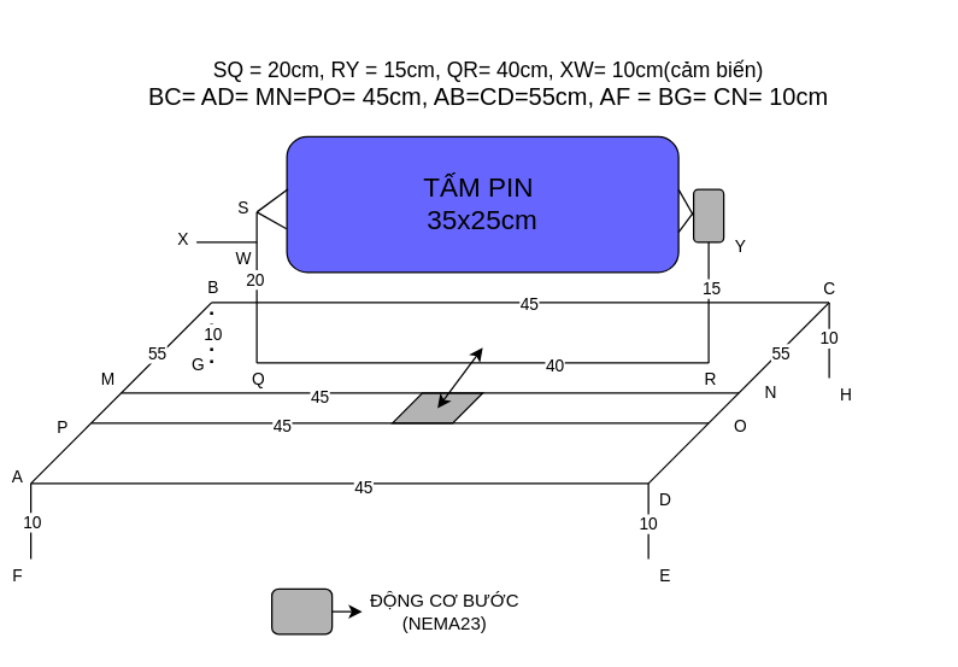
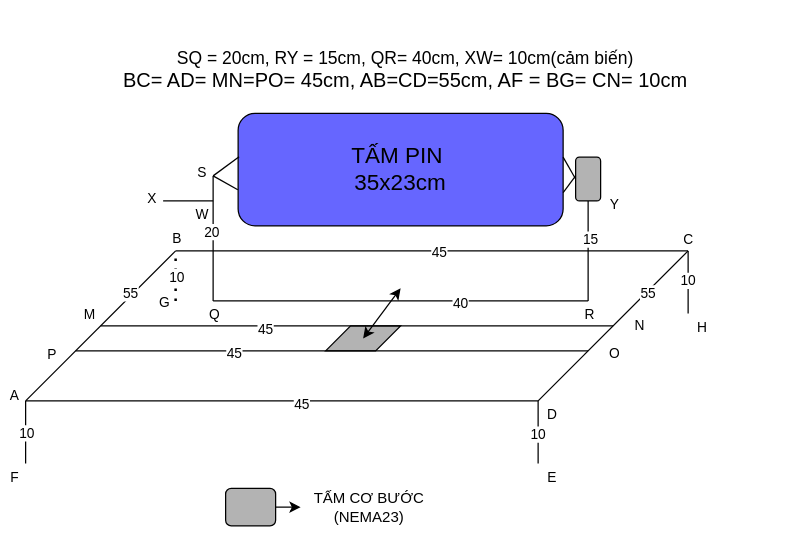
  <mxCell id="0" />
  <mxCell id="1" parent="0" />
  <mxCell id="2" value="" style="endArrow=none;html=1;rounded=0;" parent="1" edge="1"><mxGeometry width="50" height="50" relative="1" as="geometry"><mxPoint x="20" y="320" as="sourcePoint" /><mxPoint x="140" y="200" as="targetPoint" /></mxGeometry></mxCell>
  <mxCell id="3" value="A" style="edgeLabel;html=1;align=center;verticalAlign=middle;resizable=0;points=[];" parent="2" vertex="1" connectable="0"><mxGeometry x="0.172" y="-1" relative="1" as="geometry"><mxPoint x="-80" y="65" as="offset" /></mxGeometry></mxCell>
  <mxCell id="4" value="B" style="edgeLabel;html=1;align=center;verticalAlign=middle;resizable=0;points=[];" parent="2" vertex="1" connectable="0"><mxGeometry x="0.504" y="-1" relative="1" as="geometry"><mxPoint x="29" y="-41" as="offset" /></mxGeometry></mxCell>
  <mxCell id="5" value="55" style="edgeLabel;html=1;align=center;verticalAlign=middle;resizable=0;points=[];" vertex="1" connectable="0" parent="2"><mxGeometry x="0.414" y="2" relative="1" as="geometry"><mxPoint as="offset" /></mxGeometry></mxCell>
  <mxCell id="6" value="" style="endArrow=none;html=1;rounded=0;" parent="1" edge="1"><mxGeometry width="50" height="50" relative="1" as="geometry"><mxPoint x="140" y="200" as="sourcePoint" /><mxPoint x="550" y="200" as="targetPoint" /></mxGeometry></mxCell>
  <mxCell id="7" value="45" style="edgeLabel;html=1;align=center;verticalAlign=middle;resizable=0;points=[];" vertex="1" connectable="0" parent="6"><mxGeometry x="0.112" relative="1" as="geometry"><mxPoint x="-18" as="offset" /></mxGeometry></mxCell>
  <mxCell id="8" value="" style="endArrow=none;html=1;rounded=0;" parent="1" edge="1"><mxGeometry width="50" height="50" relative="1" as="geometry"><mxPoint x="20" y="320" as="sourcePoint" /><mxPoint x="430" y="320" as="targetPoint" /></mxGeometry></mxCell>
  <mxCell id="9" value="D" style="edgeLabel;html=1;align=center;verticalAlign=middle;resizable=0;points=[];" parent="8" vertex="1" connectable="0"><mxGeometry x="0.935" relative="1" as="geometry"><mxPoint x="23" y="10" as="offset" /></mxGeometry></mxCell>
  <mxCell id="10" value="45" style="edgeLabel;html=1;align=center;verticalAlign=middle;resizable=0;points=[];" vertex="1" connectable="0" parent="8"><mxGeometry x="0.162" y="-2" relative="1" as="geometry"><mxPoint x="-18" as="offset" /></mxGeometry></mxCell>
  <mxCell id="11" value="" style="endArrow=none;html=1;rounded=0;" parent="1" edge="1"><mxGeometry width="50" height="50" relative="1" as="geometry"><mxPoint x="20" y="370" as="sourcePoint" /><mxPoint x="20" y="320" as="targetPoint" /></mxGeometry></mxCell>
  <mxCell id="12" value="F" style="edgeLabel;html=1;align=center;verticalAlign=middle;resizable=0;points=[];" parent="11" vertex="1" connectable="0"><mxGeometry x="-0.397" y="1" relative="1" as="geometry"><mxPoint x="-9" y="25" as="offset" /></mxGeometry></mxCell>
  <mxCell id="13" value="10" style="edgeLabel;html=1;align=center;verticalAlign=middle;resizable=0;points=[];" vertex="1" connectable="0" parent="11"><mxGeometry x="-0.004" relative="1" as="geometry"><mxPoint as="offset" /></mxGeometry></mxCell>
  <mxCell id="14" value="" style="endArrow=none;html=1;rounded=0;" parent="1" edge="1"><mxGeometry width="50" height="50" relative="1" as="geometry"><mxPoint x="170" y="240" as="sourcePoint" /><mxPoint x="170" y="140" as="targetPoint" /></mxGeometry></mxCell>
  <mxCell id="15" value="S" style="edgeLabel;html=1;align=center;verticalAlign=middle;resizable=0;points=[];" parent="14" vertex="1" connectable="0"><mxGeometry x="0.759" relative="1" as="geometry"><mxPoint x="-10" y="-16" as="offset" /></mxGeometry></mxCell>
  <mxCell id="16" value="20" style="edgeLabel;html=1;align=center;verticalAlign=middle;resizable=0;points=[];" vertex="1" connectable="0" parent="14"><mxGeometry x="0.112" y="2" relative="1" as="geometry"><mxPoint as="offset" /></mxGeometry></mxCell>
- <mxCell id="17" value="&lt;font style=&quot;font-size: 18px;&quot;&gt;TẤM PIN&amp;nbsp;&lt;br&gt;35x25cm&lt;/font&gt;" style="rounded=1;whiteSpace=wrap;html=1;fillColor=#6666FF;" parent="1" vertex="1"><mxGeometry x="190" y="90" width="260" height="90" as="geometry" /></mxCell>
+ <mxCell id="17" value="&lt;font style=&quot;font-size: 18px;&quot;&gt;TẤM PIN&amp;nbsp;&lt;br&gt;35x23cm&lt;/font&gt;" style="rounded=1;whiteSpace=wrap;html=1;fillColor=#6666FF;" parent="1" vertex="1"><mxGeometry x="190" y="90" width="260" height="90" as="geometry" /></mxCell>
  <mxCell id="18" value="" style="endArrow=none;html=1;rounded=0;" parent="1" edge="1"><mxGeometry width="50" height="50" relative="1" as="geometry"><mxPoint x="430" y="320" as="sourcePoint" /><mxPoint x="550" y="200" as="targetPoint" /></mxGeometry></mxCell>
  <mxCell id="19" value="C" style="edgeLabel;html=1;align=center;verticalAlign=middle;resizable=0;points=[];" parent="18" vertex="1" connectable="0"><mxGeometry x="0.651" relative="1" as="geometry"><mxPoint x="21" y="-31" as="offset" /></mxGeometry></mxCell>
  <mxCell id="20" value="55" style="edgeLabel;html=1;align=center;verticalAlign=middle;resizable=0;points=[];" vertex="1" connectable="0" parent="18"><mxGeometry x="0.451" y="-1" relative="1" as="geometry"><mxPoint as="offset" /></mxGeometry></mxCell>
  <mxCell id="21" value="" style="endArrow=none;html=1;rounded=0;" parent="1" edge="1"><mxGeometry width="50" height="50" relative="1" as="geometry"><mxPoint x="470" y="240" as="sourcePoint" /><mxPoint x="470" y="160" as="targetPoint" /></mxGeometry></mxCell>
  <mxCell id="22" value="Y" style="edgeLabel;html=1;align=center;verticalAlign=middle;resizable=0;points=[];" vertex="1" connectable="0" parent="21"><mxGeometry x="0.625" y="-2" relative="1" as="geometry"><mxPoint x="18" y="-13" as="offset" /></mxGeometry></mxCell>
  <mxCell id="23" value="15" style="edgeLabel;html=1;align=center;verticalAlign=middle;resizable=0;points=[];" vertex="1" connectable="0" parent="21"><mxGeometry x="0.257" y="-1" relative="1" as="geometry"><mxPoint as="offset" /></mxGeometry></mxCell>
  <mxCell id="24" value="" style="endArrow=none;html=1;rounded=0;" parent="1" edge="1"><mxGeometry width="50" height="50" relative="1" as="geometry"><mxPoint x="430" y="370" as="sourcePoint" /><mxPoint x="430" y="320" as="targetPoint" /></mxGeometry></mxCell>
  <mxCell id="25" value="E" style="edgeLabel;html=1;align=center;verticalAlign=middle;resizable=0;points=[];" parent="24" vertex="1" connectable="0"><mxGeometry x="-0.383" relative="1" as="geometry"><mxPoint x="10" y="25" as="offset" /></mxGeometry></mxCell>
  <mxCell id="26" value="10" style="edgeLabel;html=1;align=center;verticalAlign=middle;resizable=0;points=[];" vertex="1" connectable="0" parent="24"><mxGeometry x="-0.059" y="1" relative="1" as="geometry"><mxPoint as="offset" /></mxGeometry></mxCell>
  <mxCell id="27" value="" style="endArrow=none;html=1;rounded=0;" parent="1" edge="1"><mxGeometry width="50" height="50" relative="1" as="geometry"><mxPoint x="550" y="250" as="sourcePoint" /><mxPoint x="550" y="200" as="targetPoint" /></mxGeometry></mxCell>
  <mxCell id="28" value="H" style="edgeLabel;html=1;align=center;verticalAlign=middle;resizable=0;points=[];" parent="27" vertex="1" connectable="0"><mxGeometry x="-0.395" relative="1" as="geometry"><mxPoint x="10" y="25" as="offset" /></mxGeometry></mxCell>
  <mxCell id="29" value="10" style="edgeLabel;html=1;align=center;verticalAlign=middle;resizable=0;points=[];" vertex="1" connectable="0" parent="27"><mxGeometry x="0.079" y="1" relative="1" as="geometry"><mxPoint as="offset" /></mxGeometry></mxCell>
  <mxCell id="30" value="" style="endArrow=none;html=1;rounded=0;" parent="1" edge="1"><mxGeometry width="50" height="50" relative="1" as="geometry"><mxPoint x="170" y="240" as="sourcePoint" /><mxPoint x="470" y="240" as="targetPoint" /></mxGeometry></mxCell>
  <mxCell id="31" value="Q" style="edgeLabel;html=1;align=center;verticalAlign=middle;resizable=0;points=[];" parent="30" vertex="1" connectable="0"><mxGeometry x="-0.94" y="1" relative="1" as="geometry"><mxPoint x="-9" y="11" as="offset" /></mxGeometry></mxCell>
  <mxCell id="32" value="R" style="edgeLabel;html=1;align=center;verticalAlign=middle;resizable=0;points=[];" parent="30" vertex="1" connectable="0"><mxGeometry x="0.914" relative="1" as="geometry"><mxPoint x="13" y="10" as="offset" /></mxGeometry></mxCell>
  <mxCell id="33" value="40" style="edgeLabel;html=1;align=center;verticalAlign=middle;resizable=0;points=[];" vertex="1" connectable="0" parent="30"><mxGeometry x="0.31" y="-1" relative="1" as="geometry"><mxPoint as="offset" /></mxGeometry></mxCell>
  <mxCell id="34" value="" style="endArrow=none;html=1;rounded=0;" parent="1" source="38" edge="1"><mxGeometry width="50" height="50" relative="1" as="geometry"><mxPoint x="260" y="270" as="sourcePoint" /><mxPoint x="310" y="270" as="targetPoint" /></mxGeometry></mxCell>
  <mxCell id="35" value="" style="rounded=1;whiteSpace=wrap;html=1;fillColor=#B3B3B3;" parent="1" vertex="1"><mxGeometry x="460" y="125" width="20" height="35" as="geometry" /></mxCell>
  <mxCell id="36" style="edgeStyle=orthogonalEdgeStyle;rounded=0;orthogonalLoop=1;jettySize=auto;html=1;" edge="1" parent="1" source="37"><mxGeometry relative="1" as="geometry"><mxPoint x="240" y="405" as="targetPoint" /></mxGeometry></mxCell>
  <mxCell id="37" value="" style="rounded=1;whiteSpace=wrap;html=1;fillColor=#B3B3B3;" parent="1" vertex="1"><mxGeometry x="180" y="390" width="40" height="30" as="geometry" /></mxCell>
  <mxCell id="38" value="" style="shape=parallelogram;perimeter=parallelogramPerimeter;whiteSpace=wrap;html=1;fixedSize=1;fillColor=#B3B3B3;" parent="1" vertex="1"><mxGeometry x="260" y="260" width="60" height="20" as="geometry" /></mxCell>
  <mxCell id="39" value="" style="endArrow=none;html=1;rounded=0;" parent="1" edge="1"><mxGeometry width="50" height="50" relative="1" as="geometry"><mxPoint x="60" y="280" as="sourcePoint" /><mxPoint x="470" y="280" as="targetPoint" /></mxGeometry></mxCell>
  <mxCell id="40" value="O" style="edgeLabel;html=1;align=center;verticalAlign=middle;resizable=0;points=[];" parent="39" vertex="1" connectable="0"><mxGeometry x="0.884" y="-1" relative="1" as="geometry"><mxPoint x="44" as="offset" /></mxGeometry></mxCell>
  <mxCell id="41" value="P" style="edgeLabel;html=1;align=center;verticalAlign=middle;resizable=0;points=[];" parent="39" vertex="1" connectable="0"><mxGeometry x="-0.474" y="-2" relative="1" as="geometry"><mxPoint x="-128" as="offset" /></mxGeometry></mxCell>
  <mxCell id="42" value="45" style="edgeLabel;html=1;align=center;verticalAlign=middle;resizable=0;points=[];" vertex="1" connectable="0" parent="39"><mxGeometry x="-0.386" y="-1" relative="1" as="geometry"><mxPoint as="offset" /></mxGeometry></mxCell>
  <mxCell id="43" value="" style="endArrow=none;html=1;rounded=0;" parent="1" edge="1"><mxGeometry width="50" height="50" relative="1" as="geometry"><mxPoint x="80" y="260" as="sourcePoint" /><mxPoint x="490" y="260" as="targetPoint" /></mxGeometry></mxCell>
  <mxCell id="44" value="M" style="edgeLabel;html=1;align=center;verticalAlign=middle;resizable=0;points=[];" parent="43" vertex="1" connectable="0"><mxGeometry x="-0.84" relative="1" as="geometry"><mxPoint x="-43" y="-10" as="offset" /></mxGeometry></mxCell>
  <mxCell id="45" value="N" style="edgeLabel;html=1;align=center;verticalAlign=middle;resizable=0;points=[];" parent="43" vertex="1" connectable="0"><mxGeometry x="0.695" y="1" relative="1" as="geometry"><mxPoint x="83" as="offset" /></mxGeometry></mxCell>
  <mxCell id="46" value="45" style="edgeLabel;html=1;align=center;verticalAlign=middle;resizable=0;points=[];" vertex="1" connectable="0" parent="43"><mxGeometry x="-0.363" y="-2" relative="1" as="geometry"><mxPoint as="offset" /></mxGeometry></mxCell>
  <mxCell id="47" value="" style="endArrow=none;dashed=1;html=1;dashPattern=1 3;strokeWidth=2;rounded=0;" parent="1" edge="1"><mxGeometry width="50" height="50" relative="1" as="geometry"><mxPoint x="140" y="240" as="sourcePoint" /><mxPoint x="140" y="200" as="targetPoint" /></mxGeometry></mxCell>
  <mxCell id="48" value="G" style="edgeLabel;html=1;align=center;verticalAlign=middle;resizable=0;points=[];" parent="47" vertex="1" connectable="0"><mxGeometry x="0.164" y="1" relative="1" as="geometry"><mxPoint x="-9" y="23" as="offset" /></mxGeometry></mxCell>
  <mxCell id="49" value="10" style="edgeLabel;html=1;align=center;verticalAlign=middle;resizable=0;points=[];" vertex="1" connectable="0" parent="47"><mxGeometry x="-0.014" relative="1" as="geometry"><mxPoint as="offset" /></mxGeometry></mxCell>
  <mxCell id="50" value="" style="endArrow=none;html=1;rounded=0;entryX=0;entryY=0.5;entryDx=0;entryDy=0;" parent="1" target="35" edge="1"><mxGeometry width="50" height="50" relative="1" as="geometry"><mxPoint x="450" y="125" as="sourcePoint" /><mxPoint x="500" y="75" as="targetPoint" /></mxGeometry></mxCell>
  <mxCell id="51" value="" style="endArrow=none;html=1;rounded=0;exitX=1;exitY=0.705;exitDx=0;exitDy=0;exitPerimeter=0;" parent="1" source="17" edge="1"><mxGeometry width="50" height="50" relative="1" as="geometry"><mxPoint x="410" y="190" as="sourcePoint" /><mxPoint x="460" y="140" as="targetPoint" /></mxGeometry></mxCell>
  <mxCell id="52" value="&lt;font style=&quot;font-size: 14px;&quot;&gt;&lt;font style=&quot;&quot;&gt;SQ = 20cm, RY = 15cm, QR= 40cm,&lt;/font&gt;&lt;span style=&quot;background-color: initial;&quot;&gt;&amp;nbsp;XW= 10cm(cảm biến)&lt;/span&gt;&lt;/font&gt;&lt;div&gt;&lt;div&gt;&lt;font size=&quot;3&quot;&gt;BC= AD= MN=PO= 45cm, AB=CD=55cm, AF = BG= CN= 10cm&lt;/font&gt;&lt;/div&gt;&lt;/div&gt;" style="text;strokeColor=none;align=center;fillColor=none;html=1;verticalAlign=middle;whiteSpace=wrap;rounded=0;" vertex="1" parent="1"><mxGeometry x="34" y="20" width="580" height="70" as="geometry" /></mxCell>
  <mxCell id="53" value="" style="endArrow=classic;startArrow=classic;html=1;rounded=0;" edge="1" parent="1"><mxGeometry width="50" height="50" relative="1" as="geometry"><mxPoint x="290" y="270" as="sourcePoint" /><mxPoint x="320" y="230" as="targetPoint" /></mxGeometry></mxCell>
  <mxCell id="54" value="" style="endArrow=none;html=1;rounded=0;entryX=0.003;entryY=0.386;entryDx=0;entryDy=0;entryPerimeter=0;" edge="1" parent="1" target="17"><mxGeometry width="50" height="50" relative="1" as="geometry"><mxPoint x="170" y="140" as="sourcePoint" /><mxPoint x="220" y="90" as="targetPoint" /></mxGeometry></mxCell>
  <mxCell id="55" value="" style="endArrow=none;html=1;rounded=0;entryX=-0.001;entryY=0.679;entryDx=0;entryDy=0;entryPerimeter=0;" edge="1" parent="1" target="17"><mxGeometry width="50" height="50" relative="1" as="geometry"><mxPoint x="170" y="140" as="sourcePoint" /><mxPoint x="220" y="90" as="targetPoint" /></mxGeometry></mxCell>
  <mxCell id="56" value="" style="endArrow=none;html=1;rounded=0;" edge="1" parent="1"><mxGeometry width="50" height="50" relative="1" as="geometry"><mxPoint x="130" y="160" as="sourcePoint" /><mxPoint x="170" y="160" as="targetPoint" /></mxGeometry></mxCell>
  <mxCell id="57" value="X" style="edgeLabel;html=1;align=center;verticalAlign=middle;resizable=0;points=[];" vertex="1" connectable="0" parent="56"><mxGeometry x="0.392" y="3" relative="1" as="geometry"><mxPoint x="-38" as="offset" /></mxGeometry></mxCell>
  <mxCell id="58" value="W" style="edgeLabel;html=1;align=center;verticalAlign=middle;resizable=0;points=[];" vertex="1" connectable="0" parent="56"><mxGeometry x="0.143" relative="1" as="geometry"><mxPoint x="7" y="10" as="offset" /></mxGeometry></mxCell>
- <mxCell id="59" value="ĐỘNG CƠ BƯỚC (NEMA23)" style="text;strokeColor=none;align=center;fillColor=none;html=1;verticalAlign=middle;whiteSpace=wrap;rounded=0;" vertex="1" parent="1"><mxGeometry x="240" y="390" width="110" height="30" as="geometry" /></mxCell>
+ <mxCell id="59" value="TẤM CƠ BƯỚC (NEMA23)" style="text;strokeColor=none;align=center;fillColor=none;html=1;verticalAlign=middle;whiteSpace=wrap;rounded=0;" vertex="1" parent="1"><mxGeometry x="240" y="390" width="110" height="30" as="geometry" /></mxCell>
